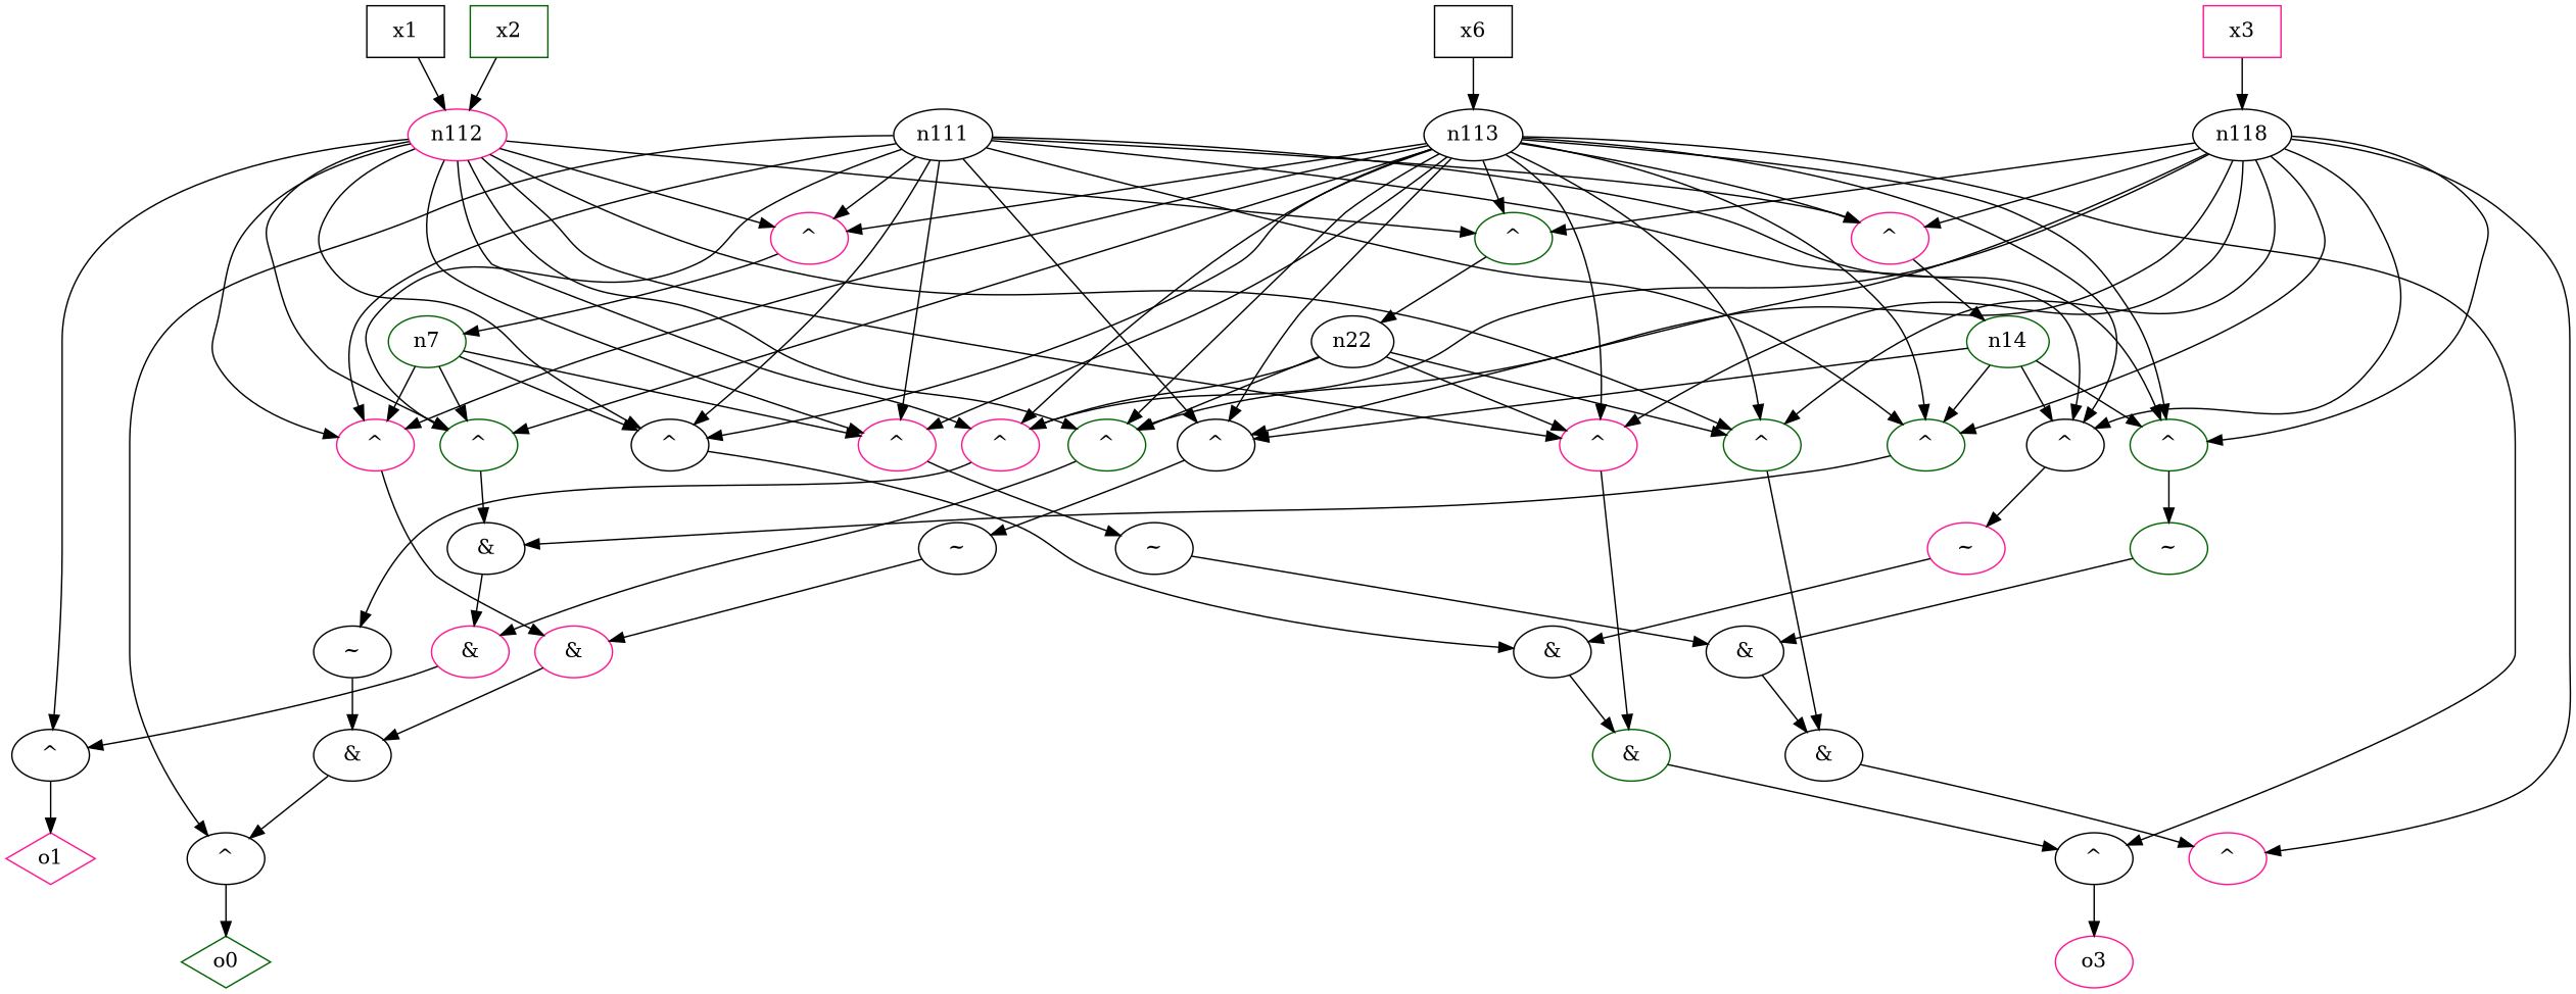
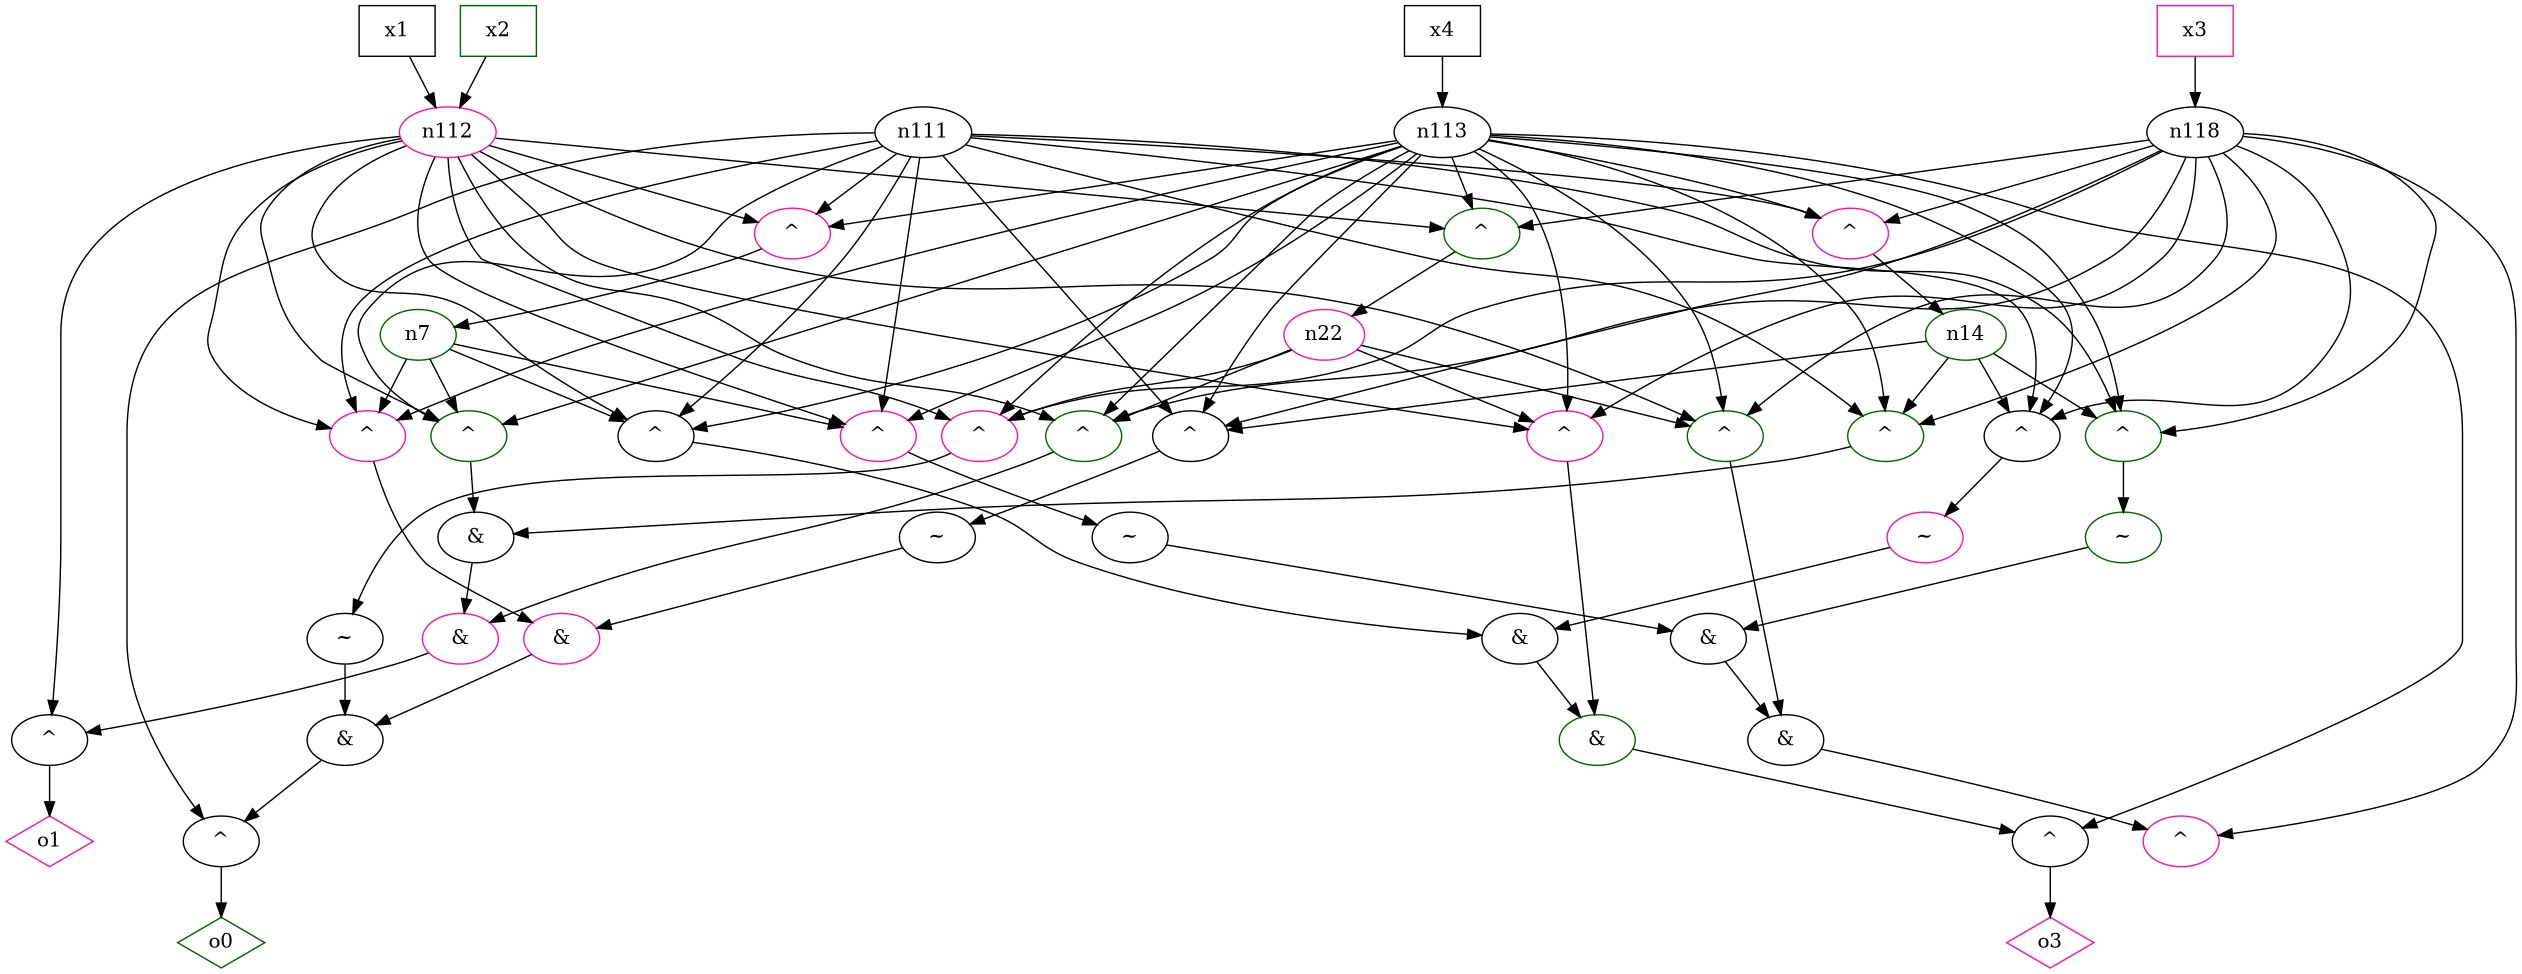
  digraph {
    node [color=black]
    n0 [color=darkgreen label=o0 shape=diamond]
    n1 [label="^"]
    n2 [label="&"]
    n3 [color=deeppink label="&"]
    n4 [color=deeppink label="^"]
    n7 [color=darkgreen]
    n31 [color=darkgreen label="^"]
    n59 [color=deeppink label="^"]
    n85 [label="^"]
    n30 [label="&"]
    n58 [label="~"]
    n84 [label="&"]
    n11 [label="^"]
    n13 [label="~"]
    n14 [color=darkgreen]
    n39 [color=darkgreen label="^"]
    n66 [color=darkgreen label="^"]
    n92 [label="^"]
    n5 [color=darkgreen label="~"]
    n6 [color=deeppink label="~"]
    n18 [label="~"]
    n19 [color=deeppink label="^"]
-   n22
+   n22 [color=deeppink]
    n46 [color=darkgreen label="^"]
    n73 [color=darkgreen label="^"]
    n99 [color=deeppink label="^"]
    n29 [color=deeppink label="&"]
    n56 [label="&"]
    n83 [color=darkgreen label="&"]
    n27 [color=deeppink label=o1 shape=diamond]
    n28 [label="^"]
    n55 [color=deeppink label="^"]
    n57 [label="&"]
-   n81 [color=deeppink label=o3 shape=ellipse]
+   n81 [color=deeppink label=o3 shape=diamond]
    n82 [label="^"]
    n109 [color=deeppink label="^"]
    n111
    n115 [color=deeppink label="^"]
    n112 [color=deeppink]
    n124 [color=darkgreen label="^"]
    n113
    n118
    n117 [label=x1 shape=box]
    n126 [color=darkgreen label=x2 shape=box]
-   n119 [label=x6 shape=box]
+   n119 [label=x4 shape=box]
    n122 [color=deeppink label=x3 shape=box]
    n1 -> n0
    n2 -> n1
    n3 -> n2
    n4 -> n3
    n7 -> n4
    n7 -> n31
    n7 -> n59
    n7 -> n85
    n31 -> n30
    n59 -> n58
    n85 -> n84
    n30 -> n29
    n58 -> n57
    n84 -> n83
    n11 -> n13
    n13 -> n3
    n14 -> n11
    n14 -> n39
    n14 -> n66
    n14 -> n92
    n39 -> n30
    n66 -> n5
    n92 -> n6
    n5 -> n57
    n6 -> n84
    n18 -> n2
    n19 -> n18
    n22 -> n19
    n22 -> n46
    n22 -> n73
    n22 -> n99
    n46 -> n29
    n73 -> n56
    n99 -> n83
    n29 -> n28
    n56 -> n55
    n83 -> n82
    n28 -> n27
    n57 -> n56
    n82 -> n81
    n109 -> n7
    n111 -> n1
    n111 -> n4
    n111 -> n31
    n111 -> n59
    n111 -> n85
    n111 -> n11
    n111 -> n39
    n111 -> n66
    n111 -> n92
    n111 -> n109
    n111 -> n115
    n115 -> n14
    n112 -> n4
    n112 -> n31
    n112 -> n59
    n112 -> n85
    n112 -> n19
    n112 -> n46
    n112 -> n73
    n112 -> n99
    n112 -> n28
    n112 -> n109
    n112 -> n124
    n124 -> n22
    n113 -> n4
    n113 -> n31
    n113 -> n59
    n113 -> n85
    n113 -> n11
    n113 -> n39
    n113 -> n66
    n113 -> n92
    n113 -> n19
    n113 -> n46
    n113 -> n73
    n113 -> n99
    n113 -> n82
    n113 -> n109
    n113 -> n115
    n113 -> n124
    n118 -> n11
    n118 -> n39
    n118 -> n66
    n118 -> n92
    n118 -> n19
    n118 -> n46
    n118 -> n73
    n118 -> n99
    n118 -> n55
    n118 -> n115
    n118 -> n124
    n117 -> n112
    n126 -> n112
    n119 -> n113
    n122 -> n118
  }
